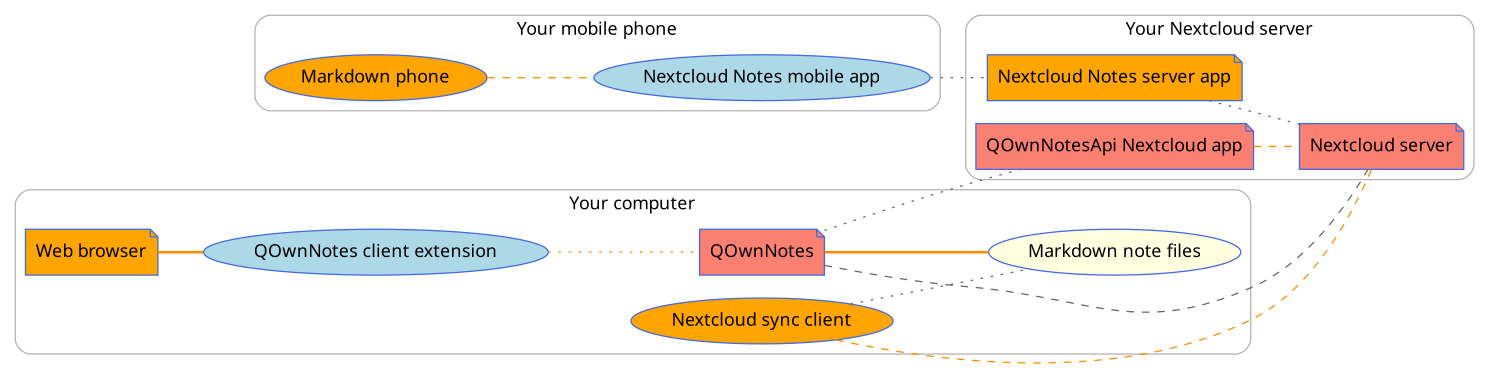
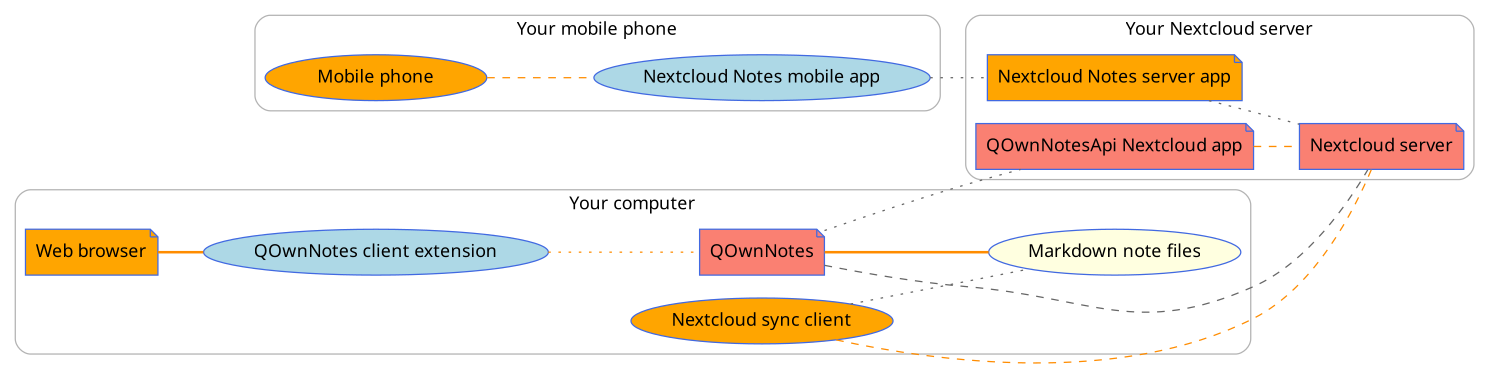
  graph {
    color=gray70
    fontname="sans-serif"
    rankdir=LR
    style=rounded
    node [color=royalblue fillcolor=orange fontname="sans-serif" shape=note style=filled]
    edge [color=darkorange style=dotted]
    QOwnNotes [fillcolor=salmon]
    "Markdown note files" [fillcolor=lightyellow shape=ellipse]
    "Nextcloud sync client" [shape=ellipse]
    n4 [fillcolor=lightblue label="QOwnNotes client extension" shape=ellipse]
    "Web browser"
    "Nextcloud server" [fillcolor=salmon]
    "QOwnNotesApi Nextcloud app" [fillcolor=salmon]
    "Nextcloud Notes server app"
    "Nextcloud Notes mobile app" [fillcolor=lightblue shape=ellipse]
-   "Mobile phone" [shape=ellipse label="Markdown phone"]
+   "Mobile phone" [shape=ellipse]
    subgraph cluster_1 {
      label="Your computer"
      QOwnNotes
      "Markdown note files"
      "Nextcloud sync client"
      n4
      "Web browser"
    }
    subgraph cluster_2 {
      label="Your Nextcloud server"
      "Nextcloud server"
      "QOwnNotesApi Nextcloud app"
      "Nextcloud Notes server app"
    }
    subgraph cluster_3 {
      label="Your mobile phone"
      "Nextcloud Notes mobile app"
      "Mobile phone"
    }
    QOwnNotes -- "Markdown note files" [style=bold]
    QOwnNotes -- "Nextcloud server" [color=gray40 style=dashed]
    QOwnNotes -- "QOwnNotesApi Nextcloud app" [color=gray40]
    "Nextcloud sync client" -- "Markdown note files" [color=gray40]
    "Nextcloud sync client" -- "Nextcloud server" [style=dashed]
    n4 -- QOwnNotes
    "Web browser" -- n4 [style=bold]
    "QOwnNotesApi Nextcloud app" -- "Nextcloud server" [style=dashed]
    "Nextcloud Notes server app" -- "Nextcloud server" [color=gray40]
    "Nextcloud Notes mobile app" -- "Nextcloud Notes server app" [color=gray40]
    "Mobile phone" -- "Nextcloud Notes mobile app" [style=dashed]
  }
